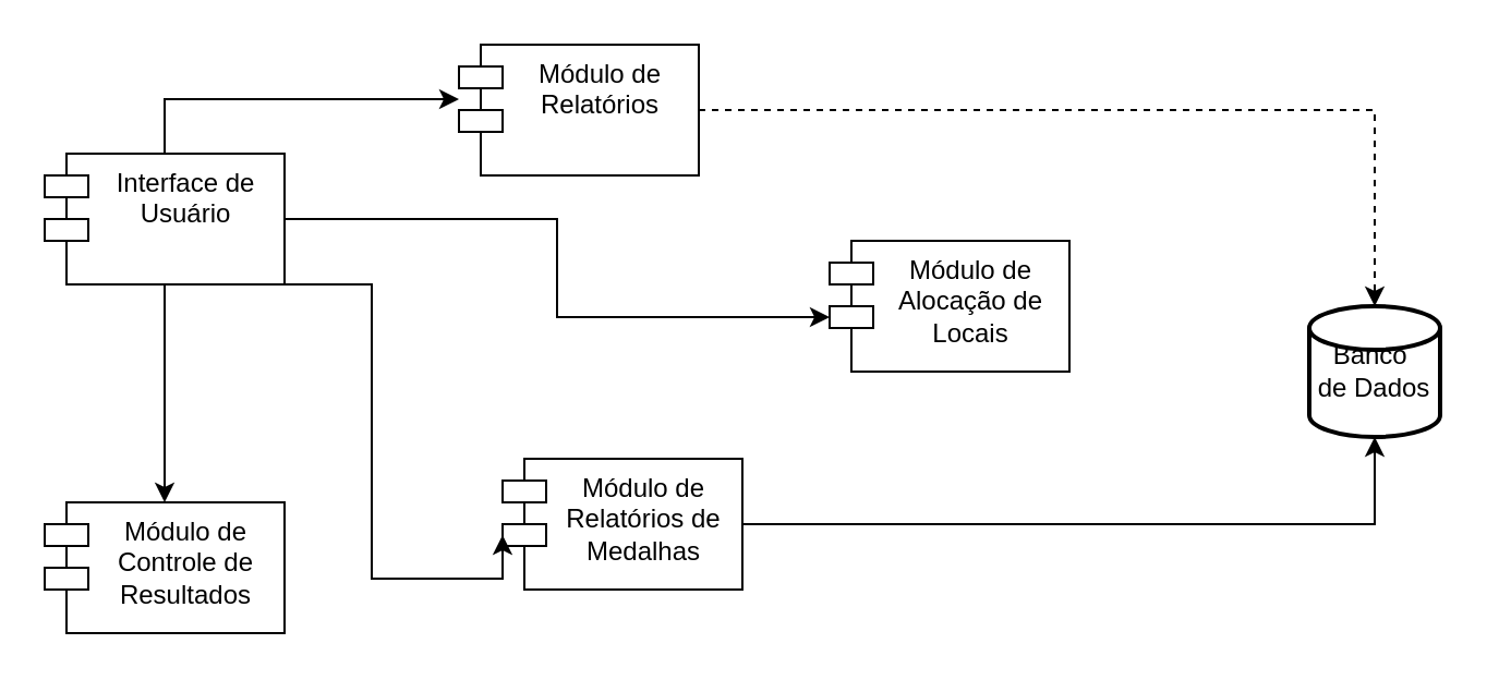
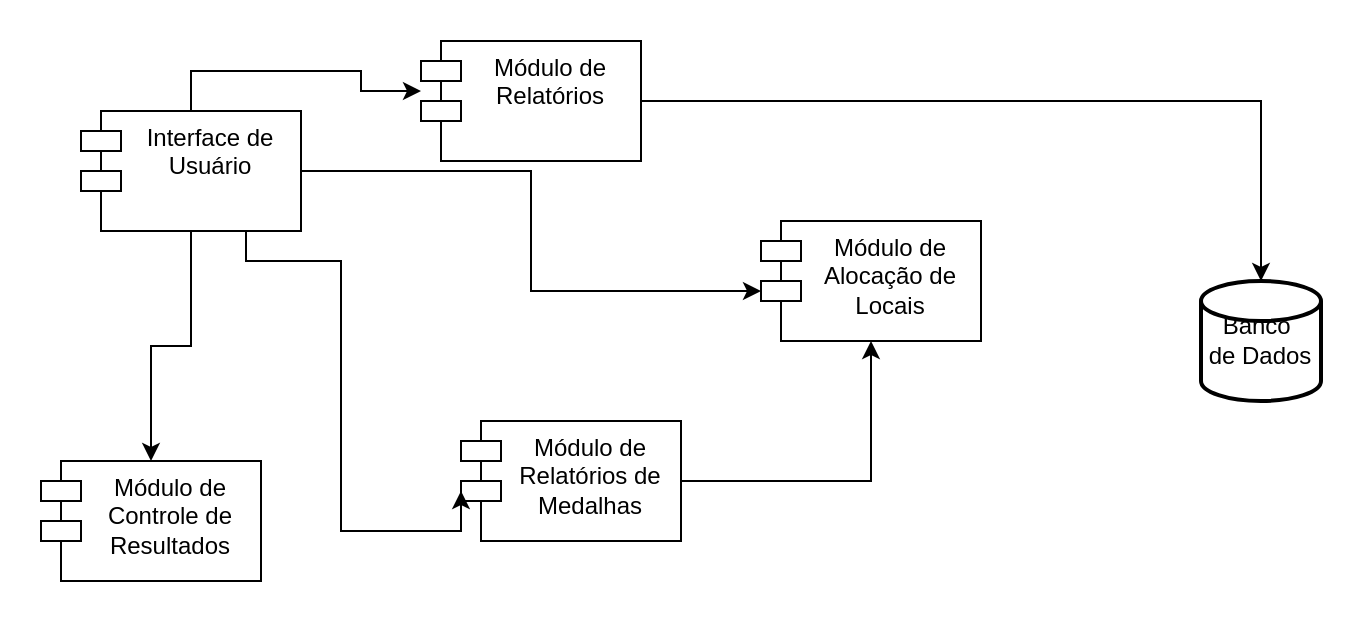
  <mxCell id="0" />
  <mxCell id="1" parent="0" />
  <mxCell id="2" style="edgeStyle=orthogonalEdgeStyle;rounded=0;orthogonalLoop=1;jettySize=auto;html=1;entryX=0.5;entryY=0;entryDx=0;entryDy=0;" edge="1" parent="1" source="3" target="8"><mxGeometry relative="1" as="geometry" /></mxCell>
- <mxCell id="3" value="Interface de Usuário" style="shape=module;align=left;spacingLeft=20;align=center;verticalAlign=top;whiteSpace=wrap;html=1;" vertex="1" parent="1"><mxGeometry x="20" y="70" width="110" height="60" as="geometry" /></mxCell>
+ <mxCell id="3" value="Interface de Usuário" style="shape=module;align=left;spacingLeft=20;align=center;verticalAlign=top;whiteSpace=wrap;html=1;" vertex="1" parent="1"><mxGeometry x="40" y="55" width="110" height="60" as="geometry" /></mxCell>
  <mxCell id="4" value="Módulo de Relatórios" style="shape=module;align=left;spacingLeft=20;align=center;verticalAlign=top;whiteSpace=wrap;html=1;" vertex="1" parent="1"><mxGeometry x="210" y="20" width="110" height="60" as="geometry" /></mxCell>
  <mxCell id="5" style="edgeStyle=orthogonalEdgeStyle;rounded=0;orthogonalLoop=1;jettySize=auto;html=1;entryX=0;entryY=0.417;entryDx=0;entryDy=0;entryPerimeter=0;exitX=0.5;exitY=0;exitDx=0;exitDy=0;" edge="1" parent="1" source="3" target="4"><mxGeometry relative="1" as="geometry" /></mxCell>
  <mxCell id="6" value="Módulo de Alocação de Locais" style="shape=module;align=left;spacingLeft=20;align=center;verticalAlign=top;whiteSpace=wrap;html=1;" vertex="1" parent="1"><mxGeometry x="380" y="110" width="110" height="60" as="geometry" /></mxCell>
  <mxCell id="7" style="edgeStyle=orthogonalEdgeStyle;rounded=0;orthogonalLoop=1;jettySize=auto;html=1;entryX=0;entryY=0;entryDx=0;entryDy=35;entryPerimeter=0;" edge="1" parent="1" source="3" target="6"><mxGeometry relative="1" as="geometry" /></mxCell>
  <mxCell id="8" value="Módulo de Controle de Resultados" style="shape=module;align=left;spacingLeft=20;align=center;verticalAlign=top;whiteSpace=wrap;html=1;" vertex="1" parent="1"><mxGeometry x="20" y="230" width="110" height="60" as="geometry" /></mxCell>
  <mxCell id="9" value="Módulo de Relatórios de Medalhas" style="shape=module;align=left;spacingLeft=20;align=center;verticalAlign=top;whiteSpace=wrap;html=1;" vertex="1" parent="1"><mxGeometry x="230" y="210" width="110" height="60" as="geometry" /></mxCell>
  <mxCell id="10" style="edgeStyle=orthogonalEdgeStyle;rounded=0;orthogonalLoop=1;jettySize=auto;html=1;entryX=0;entryY=0;entryDx=0;entryDy=35;entryPerimeter=0;exitX=0.75;exitY=1;exitDx=0;exitDy=0;" edge="1" parent="1" source="3" target="9"><mxGeometry relative="1" as="geometry"><Array as="points"><mxPoint x="170" y="130" /><mxPoint x="170" y="265" /></Array></mxGeometry></mxCell>
  <mxCell id="11" value="Banco&amp;nbsp;&lt;div&gt;de Dados&lt;/div&gt;" style="strokeWidth=2;html=1;shape=mxgraph.flowchart.database;whiteSpace=wrap;" vertex="1" parent="1"><mxGeometry x="600" y="140" width="60" height="60" as="geometry" /></mxCell>
- <mxCell id="12" style="edgeStyle=orthogonalEdgeStyle;rounded=0;orthogonalLoop=1;jettySize=auto;html=1;entryX=0.5;entryY=0;entryDx=0;entryDy=0;entryPerimeter=0;dashed=1;" edge="1" parent="1" source="4" target="11"><mxGeometry relative="1" as="geometry" /></mxCell>
- <mxCell id="13" style="edgeStyle=orthogonalEdgeStyle;rounded=0;orthogonalLoop=1;jettySize=auto;html=1;entryX=0.5;entryY=1;entryDx=0;entryDy=0;entryPerimeter=0;" edge="1" parent="1" source="9" target="11"><mxGeometry relative="1" as="geometry" /></mxCell>
+ <mxCell id="12" style="edgeStyle=orthogonalEdgeStyle;rounded=0;orthogonalLoop=1;jettySize=auto;html=1;entryX=0.5;entryY=0;entryDx=0;entryDy=0;entryPerimeter=0;" edge="1" parent="1" source="4" target="11"><mxGeometry relative="1" as="geometry" /></mxCell>
+ <mxCell id="13" style="edgeStyle=orthogonalEdgeStyle;rounded=0;orthogonalLoop=1;jettySize=auto;html=1;" edge="1" parent="1" source="9" target="6"><mxGeometry relative="1" as="geometry" /></mxCell>
